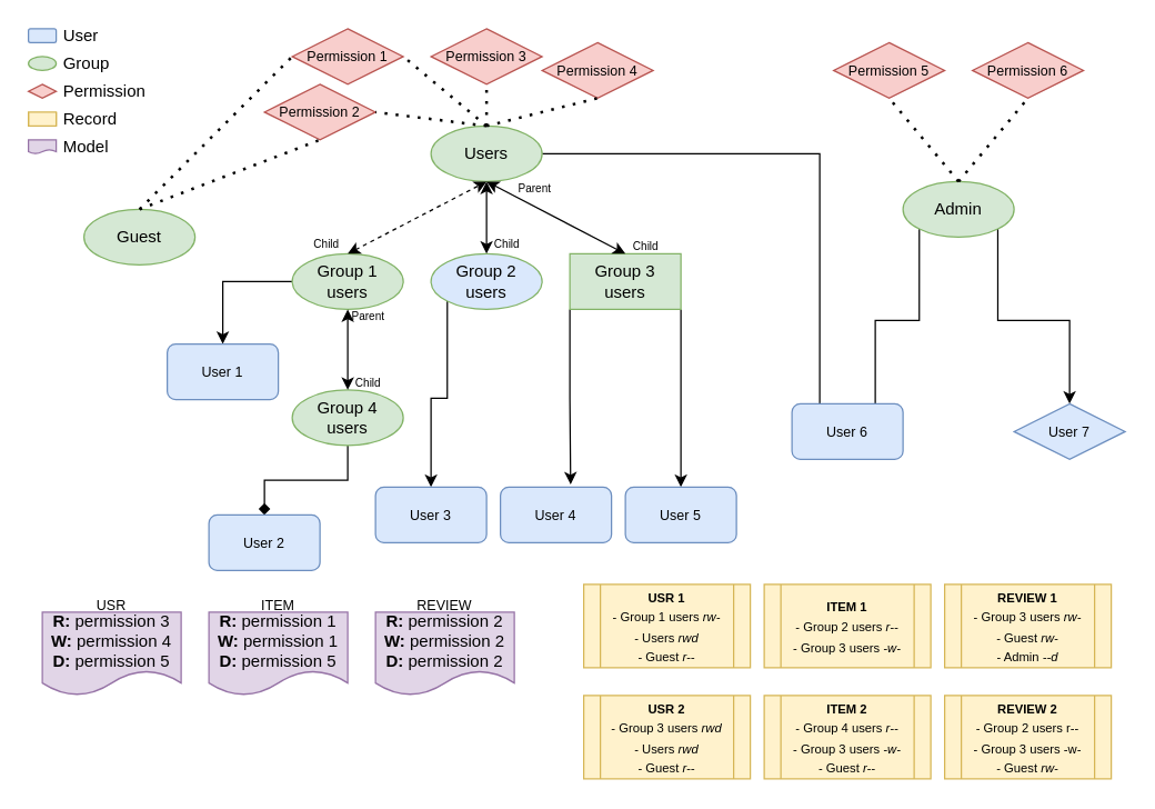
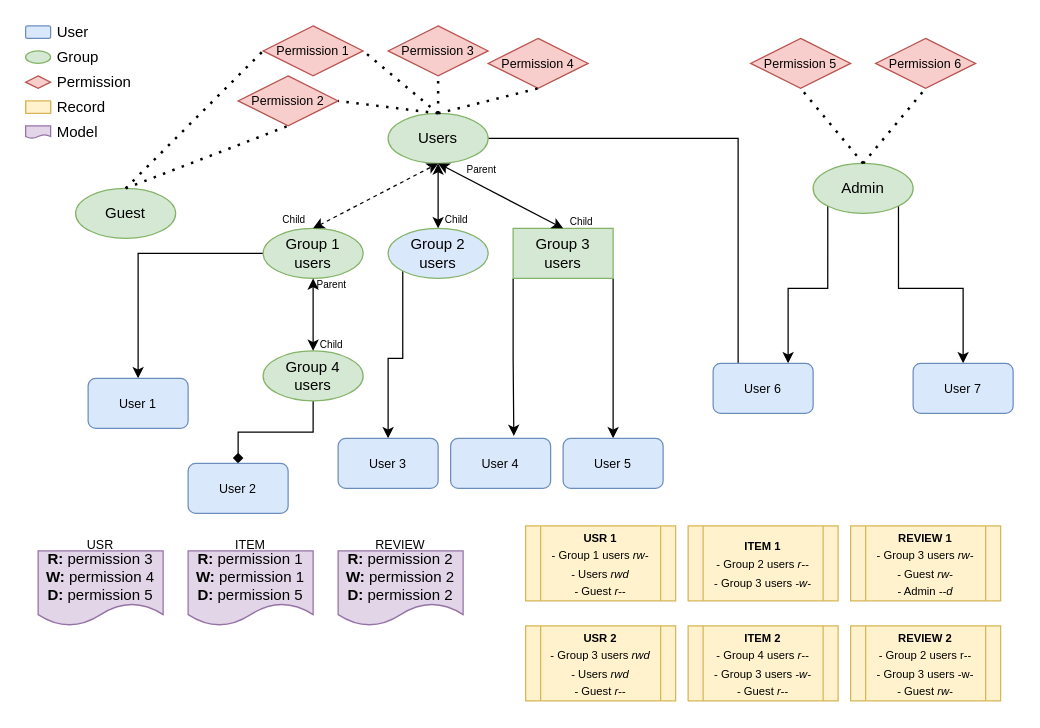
  <mxCell id="0" />
  <mxCell id="1" parent="0" />
  <mxCell id="2" value="&amp;nbsp;User" style="rounded=1;whiteSpace=wrap;html=1;fillColor=#dae8fc;strokeColor=#6c8ebf;labelPosition=right;verticalLabelPosition=middle;align=left;verticalAlign=middle;" parent="1" vertex="1"><mxGeometry x="20" y="20" width="20" height="10" as="geometry" /></mxCell>
  <mxCell id="3" value="&amp;nbsp;Group" style="ellipse;whiteSpace=wrap;html=1;labelPosition=right;verticalLabelPosition=middle;align=left;verticalAlign=middle;fillColor=#d5e8d4;strokeColor=#82b366;" parent="1" vertex="1"><mxGeometry x="20" y="40" width="20" height="10" as="geometry" /></mxCell>
  <mxCell id="4" value="&amp;nbsp;Permission" style="shape=hexagon;perimeter=hexagonPerimeter2;whiteSpace=wrap;html=1;fixedSize=1;fillColor=#f8cecc;strokeColor=#b85450;labelPosition=right;verticalLabelPosition=middle;align=left;verticalAlign=middle;" parent="1" vertex="1"><mxGeometry x="20" y="60" width="20" height="10" as="geometry" /></mxCell>
  <mxCell id="5" value="&amp;nbsp;Record" style="shape=process;whiteSpace=wrap;html=1;backgroundOutline=1;fillColor=#fff2cc;strokeColor=#d6b656;labelPosition=right;verticalLabelPosition=middle;align=left;verticalAlign=middle;size=0;" parent="1" vertex="1"><mxGeometry x="20" y="80" width="20" height="10" as="geometry" /></mxCell>
  <mxCell id="6" style="edgeStyle=orthogonalEdgeStyle;rounded=0;orthogonalLoop=1;jettySize=auto;html=1;exitX=1;exitY=0.5;exitDx=0;exitDy=0;entryX=0.25;entryY=0;entryDx=0;entryDy=0;fontSize=12;endArrow=none;" edge="1" parent="1" source="7" target="49"><mxGeometry relative="1" as="geometry" /></mxCell>
  <mxCell id="7" value="Users" style="ellipse;whiteSpace=wrap;html=1;fillColor=#d5e8d4;strokeColor=#82b366;" parent="1" vertex="1"><mxGeometry x="310" y="90" width="80" height="40" as="geometry" /></mxCell>
- <mxCell id="8" style="edgeStyle=orthogonalEdgeStyle;rounded=0;orthogonalLoop=1;jettySize=auto;html=1;exitX=0;exitY=1;exitDx=0;exitDy=0;entryX=0.75;entryY=0;entryDx=0;entryDy=0;fontSize=12;endArrow=none;" edge="1" parent="1" source="10" target="49"><mxGeometry relative="1" as="geometry" /></mxCell>
+ <mxCell id="8" style="edgeStyle=orthogonalEdgeStyle;rounded=0;orthogonalLoop=1;jettySize=auto;html=1;exitX=0;exitY=1;exitDx=0;exitDy=0;entryX=0.75;entryY=0;entryDx=0;entryDy=0;fontSize=12;" edge="1" parent="1" source="10" target="49"><mxGeometry relative="1" as="geometry" /></mxCell>
  <mxCell id="9" style="edgeStyle=orthogonalEdgeStyle;rounded=0;orthogonalLoop=1;jettySize=auto;html=1;exitX=1;exitY=1;exitDx=0;exitDy=0;entryX=0.5;entryY=0;entryDx=0;entryDy=0;fontSize=10;" edge="1" parent="1" source="10" target="62"><mxGeometry relative="1" as="geometry" /></mxCell>
  <mxCell id="10" value="Admin" style="ellipse;whiteSpace=wrap;html=1;fillColor=#d5e8d4;strokeColor=#82b366;" parent="1" vertex="1"><mxGeometry x="650" y="130" width="80" height="40" as="geometry" /></mxCell>
  <mxCell id="11" value="Guest" style="ellipse;whiteSpace=wrap;html=1;fillColor=#d5e8d4;strokeColor=#82b366;" vertex="1" parent="1"><mxGeometry x="60" y="150" width="80" height="40" as="geometry" /></mxCell>
  <mxCell id="12" style="edgeStyle=orthogonalEdgeStyle;rounded=0;orthogonalLoop=1;jettySize=auto;html=1;exitX=0;exitY=0.5;exitDx=0;exitDy=0;fontSize=12;" edge="1" parent="1" source="13" target="46"><mxGeometry relative="1" as="geometry" /></mxCell>
  <mxCell id="13" value="Group 1&lt;br&gt;users" style="ellipse;whiteSpace=wrap;html=1;fillColor=#d5e8d4;strokeColor=#82b366;" vertex="1" parent="1"><mxGeometry x="210" y="182" width="80" height="40" as="geometry" /></mxCell>
  <mxCell id="14" style="edgeStyle=orthogonalEdgeStyle;rounded=0;orthogonalLoop=1;jettySize=auto;html=1;exitX=0;exitY=1;exitDx=0;exitDy=0;entryX=0.5;entryY=0;entryDx=0;entryDy=0;fontSize=12;" edge="1" parent="1" source="15" target="48"><mxGeometry relative="1" as="geometry" /></mxCell>
  <mxCell id="15" value="Group 2&lt;br&gt;users" style="ellipse;whiteSpace=wrap;html=1;fillColor=#dae8fc;strokeColor=#82b366;" vertex="1" parent="1"><mxGeometry x="310" y="182" width="80" height="40" as="geometry" /></mxCell>
  <mxCell id="16" style="edgeStyle=orthogonalEdgeStyle;rounded=0;orthogonalLoop=1;jettySize=auto;html=1;exitX=0;exitY=1;exitDx=0;exitDy=0;entryX=0.632;entryY=-0.049;entryDx=0;entryDy=0;entryPerimeter=0;fontSize=12;" edge="1" parent="1" source="18" target="47"><mxGeometry relative="1" as="geometry" /></mxCell>
  <mxCell id="17" style="edgeStyle=orthogonalEdgeStyle;rounded=0;orthogonalLoop=1;jettySize=auto;html=1;exitX=1;exitY=1;exitDx=0;exitDy=0;entryX=0.5;entryY=0;entryDx=0;entryDy=0;fontSize=12;" edge="1" parent="1" source="18" target="50"><mxGeometry relative="1" as="geometry" /></mxCell>
  <mxCell id="18" value="Group 3&lt;br&gt;users" style="whiteSpace=wrap;html=1;fillColor=#d5e8d4;strokeColor=#82b366;rounded=0;" vertex="1" parent="1"><mxGeometry x="410" y="182" width="80" height="40" as="geometry" /></mxCell>
  <mxCell id="19" value="" style="endArrow=classic;startArrow=classic;html=1;rounded=0;entryX=0.5;entryY=1;entryDx=0;entryDy=0;exitX=0.5;exitY=0;exitDx=0;exitDy=0;dashed=1;" edge="1" parent="1" source="13" target="7"><mxGeometry width="50" height="50" relative="1" as="geometry"><mxPoint x="340" y="190" as="sourcePoint" /><mxPoint x="390" y="140" as="targetPoint" /></mxGeometry></mxCell>
  <mxCell id="20" value="" style="endArrow=classic;startArrow=classic;html=1;rounded=0;exitX=0.5;exitY=0;exitDx=0;exitDy=0;" edge="1" parent="1" source="15"><mxGeometry width="50" height="50" relative="1" as="geometry"><mxPoint x="40" y="230" as="sourcePoint" /><mxPoint x="350" y="130" as="targetPoint" /></mxGeometry></mxCell>
  <mxCell id="21" value="" style="endArrow=classic;startArrow=classic;html=1;rounded=0;entryX=0.5;entryY=1;entryDx=0;entryDy=0;exitX=0.5;exitY=0;exitDx=0;exitDy=0;" edge="1" parent="1" source="18" target="7"><mxGeometry width="50" height="50" relative="1" as="geometry"><mxPoint x="440" y="160" as="sourcePoint" /><mxPoint x="490" y="110" as="targetPoint" /></mxGeometry></mxCell>
  <mxCell id="22" value="" style="endArrow=none;dashed=1;html=1;dashPattern=1 3;strokeWidth=2;rounded=0;exitX=0.5;exitY=0;exitDx=0;exitDy=0;" edge="1" parent="1" source="7"><mxGeometry width="50" height="50" relative="1" as="geometry"><mxPoint x="330" y="90" as="sourcePoint" /><mxPoint x="350" y="60" as="targetPoint" /></mxGeometry></mxCell>
  <mxCell id="23" value="&lt;font size=&quot;1&quot;&gt;Permission 3&lt;/font&gt;" style="rhombus;whiteSpace=wrap;html=1;fillColor=#f8cecc;strokeColor=#b85450;" vertex="1" parent="1"><mxGeometry x="310" y="20" width="80" height="40" as="geometry" /></mxCell>
  <mxCell id="24" value="&lt;font size=&quot;1&quot;&gt;Permission 4&lt;/font&gt;" style="rhombus;whiteSpace=wrap;html=1;fillColor=#f8cecc;strokeColor=#b85450;" vertex="1" parent="1"><mxGeometry x="390" y="30" width="80" height="40" as="geometry" /></mxCell>
  <mxCell id="25" value="&lt;font size=&quot;1&quot;&gt;Permission 1&lt;/font&gt;" style="rhombus;whiteSpace=wrap;html=1;fillColor=#f8cecc;strokeColor=#b85450;" vertex="1" parent="1"><mxGeometry x="210" y="20" width="80" height="40" as="geometry" /></mxCell>
  <mxCell id="26" value="&lt;font size=&quot;1&quot;&gt;Permission 2&lt;/font&gt;" style="rhombus;whiteSpace=wrap;html=1;fillColor=#f8cecc;strokeColor=#b85450;" vertex="1" parent="1"><mxGeometry x="190" y="60" width="80" height="40" as="geometry" /></mxCell>
  <mxCell id="27" value="" style="endArrow=none;dashed=1;html=1;dashPattern=1 3;strokeWidth=2;rounded=0;fontSize=11;entryX=1;entryY=0.5;entryDx=0;entryDy=0;" edge="1" parent="1" target="26"><mxGeometry width="50" height="50" relative="1" as="geometry"><mxPoint x="350" y="90" as="sourcePoint" /><mxPoint x="220" y="180" as="targetPoint" /></mxGeometry></mxCell>
  <mxCell id="28" value="" style="endArrow=none;dashed=1;html=1;dashPattern=1 3;strokeWidth=2;rounded=0;fontSize=11;entryX=0.5;entryY=1;entryDx=0;entryDy=0;" edge="1" parent="1" target="24"><mxGeometry width="50" height="50" relative="1" as="geometry"><mxPoint x="350" y="90" as="sourcePoint" /><mxPoint x="200" y="140" as="targetPoint" /></mxGeometry></mxCell>
  <mxCell id="29" value="" style="endArrow=none;dashed=1;html=1;dashPattern=1 3;strokeWidth=2;rounded=0;fontSize=11;entryX=1;entryY=0.5;entryDx=0;entryDy=0;" edge="1" parent="1" target="25"><mxGeometry width="50" height="50" relative="1" as="geometry"><mxPoint x="350" y="90" as="sourcePoint" /><mxPoint x="280" y="110" as="targetPoint" /></mxGeometry></mxCell>
  <mxCell id="30" value="&lt;font size=&quot;1&quot;&gt;Permission 5&lt;/font&gt;" style="rhombus;whiteSpace=wrap;html=1;fillColor=#f8cecc;strokeColor=#b85450;" vertex="1" parent="1"><mxGeometry x="600" y="30" width="80" height="40" as="geometry" /></mxCell>
  <mxCell id="31" value="&lt;font size=&quot;1&quot;&gt;Permission 6&lt;/font&gt;" style="rhombus;whiteSpace=wrap;html=1;fillColor=#f8cecc;strokeColor=#b85450;" vertex="1" parent="1"><mxGeometry x="700" y="30" width="80" height="40" as="geometry" /></mxCell>
  <mxCell id="32" value="" style="endArrow=none;dashed=1;html=1;dashPattern=1 3;strokeWidth=2;rounded=0;fontSize=11;entryX=0.5;entryY=1;entryDx=0;entryDy=0;exitX=0.5;exitY=0;exitDx=0;exitDy=0;" edge="1" parent="1" source="10" target="31"><mxGeometry width="50" height="50" relative="1" as="geometry"><mxPoint x="560" y="330" as="sourcePoint" /><mxPoint x="610" y="280" as="targetPoint" /></mxGeometry></mxCell>
  <mxCell id="33" value="" style="endArrow=none;dashed=1;html=1;dashPattern=1 3;strokeWidth=2;rounded=0;fontSize=11;exitX=0.5;exitY=0;exitDx=0;exitDy=0;" edge="1" parent="1" source="10"><mxGeometry width="50" height="50" relative="1" as="geometry"><mxPoint x="590" y="120" as="sourcePoint" /><mxPoint x="640" y="70" as="targetPoint" /></mxGeometry></mxCell>
  <mxCell id="34" value="" style="endArrow=none;dashed=1;html=1;dashPattern=1 3;strokeWidth=2;rounded=0;fontSize=11;entryX=0.5;entryY=1;entryDx=0;entryDy=0;exitX=0.5;exitY=0;exitDx=0;exitDy=0;" edge="1" parent="1" source="11" target="26"><mxGeometry width="50" height="50" relative="1" as="geometry"><mxPoint x="170" y="160" as="sourcePoint" /><mxPoint x="220" y="110" as="targetPoint" /></mxGeometry></mxCell>
  <mxCell id="35" value="" style="endArrow=none;dashed=1;html=1;dashPattern=1 3;strokeWidth=2;rounded=0;fontSize=11;entryX=0;entryY=0.5;entryDx=0;entryDy=0;exitX=0.5;exitY=0;exitDx=0;exitDy=0;" edge="1" parent="1" source="11" target="25"><mxGeometry width="50" height="50" relative="1" as="geometry"><mxPoint x="80" y="300" as="sourcePoint" /><mxPoint x="130" y="250" as="targetPoint" /></mxGeometry></mxCell>
  <mxCell id="36" style="edgeStyle=orthogonalEdgeStyle;rounded=0;orthogonalLoop=1;jettySize=auto;html=1;exitX=0.5;exitY=1;exitDx=0;exitDy=0;entryX=0.5;entryY=0;entryDx=0;entryDy=0;fontSize=12;endArrow=diamond;" edge="1" parent="1" source="37" target="45"><mxGeometry relative="1" as="geometry" /></mxCell>
  <mxCell id="37" value="Group 4&lt;br&gt;users" style="ellipse;whiteSpace=wrap;html=1;fillColor=#d5e8d4;strokeColor=#82b366;" vertex="1" parent="1"><mxGeometry x="210" y="280" width="80" height="40" as="geometry" /></mxCell>
  <mxCell id="38" value="" style="endArrow=classic;startArrow=classic;html=1;rounded=0;fontSize=11;entryX=0.5;entryY=1;entryDx=0;entryDy=0;exitX=0.5;exitY=0;exitDx=0;exitDy=0;" edge="1" parent="1" source="37" target="13"><mxGeometry width="50" height="50" relative="1" as="geometry"><mxPoint x="260" y="330" as="sourcePoint" /><mxPoint x="310" y="280" as="targetPoint" /></mxGeometry></mxCell>
  <mxCell id="39" value="Parent" style="text;html=1;strokeColor=none;fillColor=none;align=center;verticalAlign=middle;whiteSpace=wrap;rounded=0;fontSize=8;" vertex="1" parent="1"><mxGeometry x="250" y="222" width="30" height="10" as="geometry" /></mxCell>
  <mxCell id="40" value="Child" style="text;html=1;strokeColor=none;fillColor=none;align=center;verticalAlign=middle;whiteSpace=wrap;rounded=0;fontSize=8;" vertex="1" parent="1"><mxGeometry x="220" y="170" width="30" height="10" as="geometry" /></mxCell>
  <mxCell id="41" value="Child" style="text;html=1;strokeColor=none;fillColor=none;align=center;verticalAlign=middle;whiteSpace=wrap;rounded=0;fontSize=8;" vertex="1" parent="1"><mxGeometry x="250" y="270" width="30" height="10" as="geometry" /></mxCell>
  <mxCell id="42" value="Parent" style="text;html=1;strokeColor=none;fillColor=none;align=center;verticalAlign=middle;whiteSpace=wrap;rounded=0;fontSize=8;" vertex="1" parent="1"><mxGeometry x="370" y="130" width="30" height="10" as="geometry" /></mxCell>
  <mxCell id="43" value="Child" style="text;html=1;strokeColor=none;fillColor=none;align=center;verticalAlign=middle;whiteSpace=wrap;rounded=0;fontSize=8;" vertex="1" parent="1"><mxGeometry x="450" y="172" width="30" height="10" as="geometry" /></mxCell>
  <mxCell id="44" value="Child" style="text;html=1;strokeColor=none;fillColor=none;align=center;verticalAlign=middle;whiteSpace=wrap;rounded=0;fontSize=8;" vertex="1" parent="1"><mxGeometry x="350" y="170" width="30" height="10" as="geometry" /></mxCell>
  <mxCell id="45" value="&lt;font size=&quot;1&quot;&gt;User 2&lt;/font&gt;" style="rounded=1;whiteSpace=wrap;html=1;fontSize=8;fillColor=#dae8fc;strokeColor=#6c8ebf;" vertex="1" parent="1"><mxGeometry x="150" y="370" width="80" height="40" as="geometry" /></mxCell>
- <mxCell id="46" value="&lt;font size=&quot;1&quot;&gt;User 1&lt;/font&gt;" style="rounded=1;whiteSpace=wrap;html=1;fontSize=8;fillColor=#dae8fc;strokeColor=#6c8ebf;" vertex="1" parent="1"><mxGeometry x="120" y="247" width="80" height="40" as="geometry" /></mxCell>
+ <mxCell id="46" value="&lt;font size=&quot;1&quot;&gt;User 1&lt;/font&gt;" style="rounded=1;whiteSpace=wrap;html=1;fontSize=8;fillColor=#dae8fc;strokeColor=#6c8ebf;" vertex="1" parent="1"><mxGeometry x="70" y="302" width="80" height="40" as="geometry" /></mxCell>
  <mxCell id="47" value="&lt;font size=&quot;1&quot;&gt;User 4&lt;/font&gt;" style="rounded=1;whiteSpace=wrap;html=1;fontSize=8;fillColor=#dae8fc;strokeColor=#6c8ebf;" vertex="1" parent="1"><mxGeometry x="360" y="350" width="80" height="40" as="geometry" /></mxCell>
  <mxCell id="48" value="&lt;font size=&quot;1&quot;&gt;User 3&lt;/font&gt;" style="rounded=1;whiteSpace=wrap;html=1;fontSize=8;fillColor=#dae8fc;strokeColor=#6c8ebf;" vertex="1" parent="1"><mxGeometry x="270" y="350" width="80" height="40" as="geometry" /></mxCell>
  <mxCell id="49" value="&lt;font size=&quot;1&quot;&gt;User 6&lt;/font&gt;" style="rounded=1;whiteSpace=wrap;html=1;fontSize=8;fillColor=#dae8fc;strokeColor=#6c8ebf;" vertex="1" parent="1"><mxGeometry x="570" y="290" width="80" height="40" as="geometry" /></mxCell>
  <mxCell id="50" value="&lt;font size=&quot;1&quot;&gt;User 5&lt;/font&gt;" style="rounded=1;whiteSpace=wrap;html=1;fontSize=8;fillColor=#dae8fc;strokeColor=#6c8ebf;" vertex="1" parent="1"><mxGeometry x="450" y="350" width="80" height="40" as="geometry" /></mxCell>
  <mxCell id="51" value="&lt;span style=&quot;font-size: 9px;&quot;&gt;&lt;b&gt;USR 1&lt;/b&gt;&lt;br&gt;- Group 1 users &lt;i&gt;rw-&lt;/i&gt;&lt;br&gt;- Users &lt;i&gt;rwd&lt;/i&gt;&lt;br&gt;- Guest &lt;i&gt;r--&lt;/i&gt;&lt;br&gt;&lt;/span&gt;" style="shape=process;whiteSpace=wrap;html=1;backgroundOutline=1;fontSize=12;fillColor=#fff2cc;strokeColor=#d6b656;" vertex="1" parent="1"><mxGeometry x="420" y="420" width="120" height="60" as="geometry" /></mxCell>
  <mxCell id="52" value="&lt;font style=&quot;font-size: 12px;&quot;&gt;&amp;nbsp;Model&lt;/font&gt;" style="shape=document;whiteSpace=wrap;html=1;boundedLbl=1;fontSize=9;fillColor=#e1d5e7;strokeColor=#9673a6;labelPosition=right;verticalLabelPosition=middle;align=left;verticalAlign=middle;" vertex="1" parent="1"><mxGeometry x="20" y="100" width="20" height="10" as="geometry" /></mxCell>
  <mxCell id="53" value="&lt;b&gt;R:&amp;nbsp;&lt;/b&gt;permission 1&lt;br&gt;&lt;b&gt;W: &lt;/b&gt;permission 1&lt;br&gt;&lt;b&gt;D: &lt;/b&gt;permission 5" style="shape=document;whiteSpace=wrap;html=1;boundedLbl=1;fontSize=12;fillColor=#e1d5e7;strokeColor=#9673a6;" vertex="1" parent="1"><mxGeometry x="150" y="440" width="100" height="60" as="geometry" /></mxCell>
  <mxCell id="54" value="&lt;b&gt;R:&amp;nbsp;&lt;/b&gt;permission 3&lt;br&gt;&lt;b&gt;W: &lt;/b&gt;permission 4&lt;br&gt;&lt;b&gt;D: &lt;/b&gt;permission 5" style="shape=document;whiteSpace=wrap;html=1;boundedLbl=1;fontSize=12;fillColor=#e1d5e7;strokeColor=#9673a6;" vertex="1" parent="1"><mxGeometry x="30" y="440" width="100" height="60" as="geometry" /></mxCell>
  <mxCell id="55" value="&lt;b&gt;R:&amp;nbsp;&lt;/b&gt;permission 2&lt;br&gt;&lt;b&gt;W: &lt;/b&gt;permission 2&lt;br&gt;&lt;b&gt;D: &lt;/b&gt;permission 2" style="shape=document;whiteSpace=wrap;html=1;boundedLbl=1;fontSize=12;fillColor=#e1d5e7;strokeColor=#9673a6;" vertex="1" parent="1"><mxGeometry x="270" y="440" width="100" height="60" as="geometry" /></mxCell>
  <mxCell id="56" value="USR" style="text;html=1;strokeColor=none;fillColor=none;align=center;verticalAlign=middle;whiteSpace=wrap;rounded=0;fontSize=10;" vertex="1" parent="1"><mxGeometry x="50" y="420" width="60" height="30" as="geometry" /></mxCell>
  <mxCell id="57" value="ITEM" style="text;html=1;strokeColor=none;fillColor=none;align=center;verticalAlign=middle;whiteSpace=wrap;rounded=0;fontSize=10;" vertex="1" parent="1"><mxGeometry x="170" y="420" width="60" height="30" as="geometry" /></mxCell>
  <mxCell id="58" value="REVIEW" style="text;html=1;strokeColor=none;fillColor=none;align=center;verticalAlign=middle;whiteSpace=wrap;rounded=0;fontSize=10;" vertex="1" parent="1"><mxGeometry x="290" y="420" width="60" height="30" as="geometry" /></mxCell>
  <mxCell id="59" value="&lt;span style=&quot;font-size: 9px;&quot;&gt;&lt;b&gt;USR 2&lt;/b&gt;&lt;br&gt;- Group 3 users &lt;i&gt;rwd&lt;/i&gt;&lt;br&gt;- Users &lt;i&gt;rwd&lt;/i&gt;&lt;br&gt;- Guest &lt;i&gt;r--&lt;/i&gt;&lt;br&gt;&lt;/span&gt;" style="shape=process;whiteSpace=wrap;html=1;backgroundOutline=1;fontSize=12;fillColor=#fff2cc;strokeColor=#d6b656;" vertex="1" parent="1"><mxGeometry x="420" y="500" width="120" height="60" as="geometry" /></mxCell>
  <mxCell id="60" value="&lt;span style=&quot;font-size: 9px;&quot;&gt;&lt;b&gt;ITEM 1&lt;/b&gt;&lt;br&gt;- Group 2 users &lt;i&gt;r--&lt;/i&gt;&lt;br&gt;- Group 3 users &lt;i&gt;-w-&lt;/i&gt;&lt;br&gt;&lt;/span&gt;" style="shape=process;whiteSpace=wrap;html=1;backgroundOutline=1;fontSize=12;fillColor=#fff2cc;strokeColor=#d6b656;" vertex="1" parent="1"><mxGeometry x="550" y="420" width="120" height="60" as="geometry" /></mxCell>
  <mxCell id="61" value="&lt;span style=&quot;font-size: 9px;&quot;&gt;&lt;b&gt;ITEM 2&lt;/b&gt;&lt;br&gt;- Group 4 users &lt;i&gt;r--&lt;/i&gt;&lt;br&gt;- Group 3 users &lt;i&gt;-w-&lt;/i&gt;&lt;br&gt;- Guest &lt;i&gt;r--&lt;/i&gt;&lt;br&gt;&lt;/span&gt;" style="shape=process;whiteSpace=wrap;html=1;backgroundOutline=1;fontSize=12;fillColor=#fff2cc;strokeColor=#d6b656;" vertex="1" parent="1"><mxGeometry x="550" y="500" width="120" height="60" as="geometry" /></mxCell>
- <mxCell id="62" value="&lt;font size=&quot;1&quot;&gt;User 7&lt;/font&gt;" style="rhombus;whiteSpace=wrap;html=1;fontSize=8;fillColor=#dae8fc;strokeColor=#6c8ebf;" vertex="1" parent="1"><mxGeometry x="730" y="290" width="80" height="40" as="geometry" /></mxCell>
+ <mxCell id="62" value="&lt;font size=&quot;1&quot;&gt;User 7&lt;/font&gt;" style="rounded=1;whiteSpace=wrap;html=1;fontSize=8;fillColor=#dae8fc;strokeColor=#6c8ebf;" vertex="1" parent="1"><mxGeometry x="730" y="290" width="80" height="40" as="geometry" /></mxCell>
  <mxCell id="63" value="&lt;span style=&quot;font-size: 9px;&quot;&gt;&lt;b&gt;REVIEW 1&lt;/b&gt;&lt;br&gt;- Group 3 users &lt;i&gt;rw-&lt;/i&gt;&lt;br&gt;- Guest &lt;i&gt;rw-&lt;/i&gt;&lt;br&gt;- Admin &lt;i&gt;--d&lt;/i&gt;&lt;br&gt;&lt;/span&gt;" style="shape=process;whiteSpace=wrap;html=1;backgroundOutline=1;fontSize=12;fillColor=#fff2cc;strokeColor=#d6b656;" vertex="1" parent="1"><mxGeometry x="680" y="420" width="120" height="60" as="geometry" /></mxCell>
  <mxCell id="64" value="&lt;span style=&quot;font-size: 9px;&quot;&gt;&lt;b&gt;REVIEW 2&lt;br&gt;&lt;/b&gt;- Group 2 users r--&lt;br&gt;- Group 3 users -w-&lt;br&gt;- Guest &lt;i&gt;rw-&lt;/i&gt;&lt;br&gt;&lt;/span&gt;" style="shape=process;whiteSpace=wrap;html=1;backgroundOutline=1;fontSize=12;fillColor=#fff2cc;strokeColor=#d6b656;" vertex="1" parent="1"><mxGeometry x="680" y="500" width="120" height="60" as="geometry" /></mxCell>
